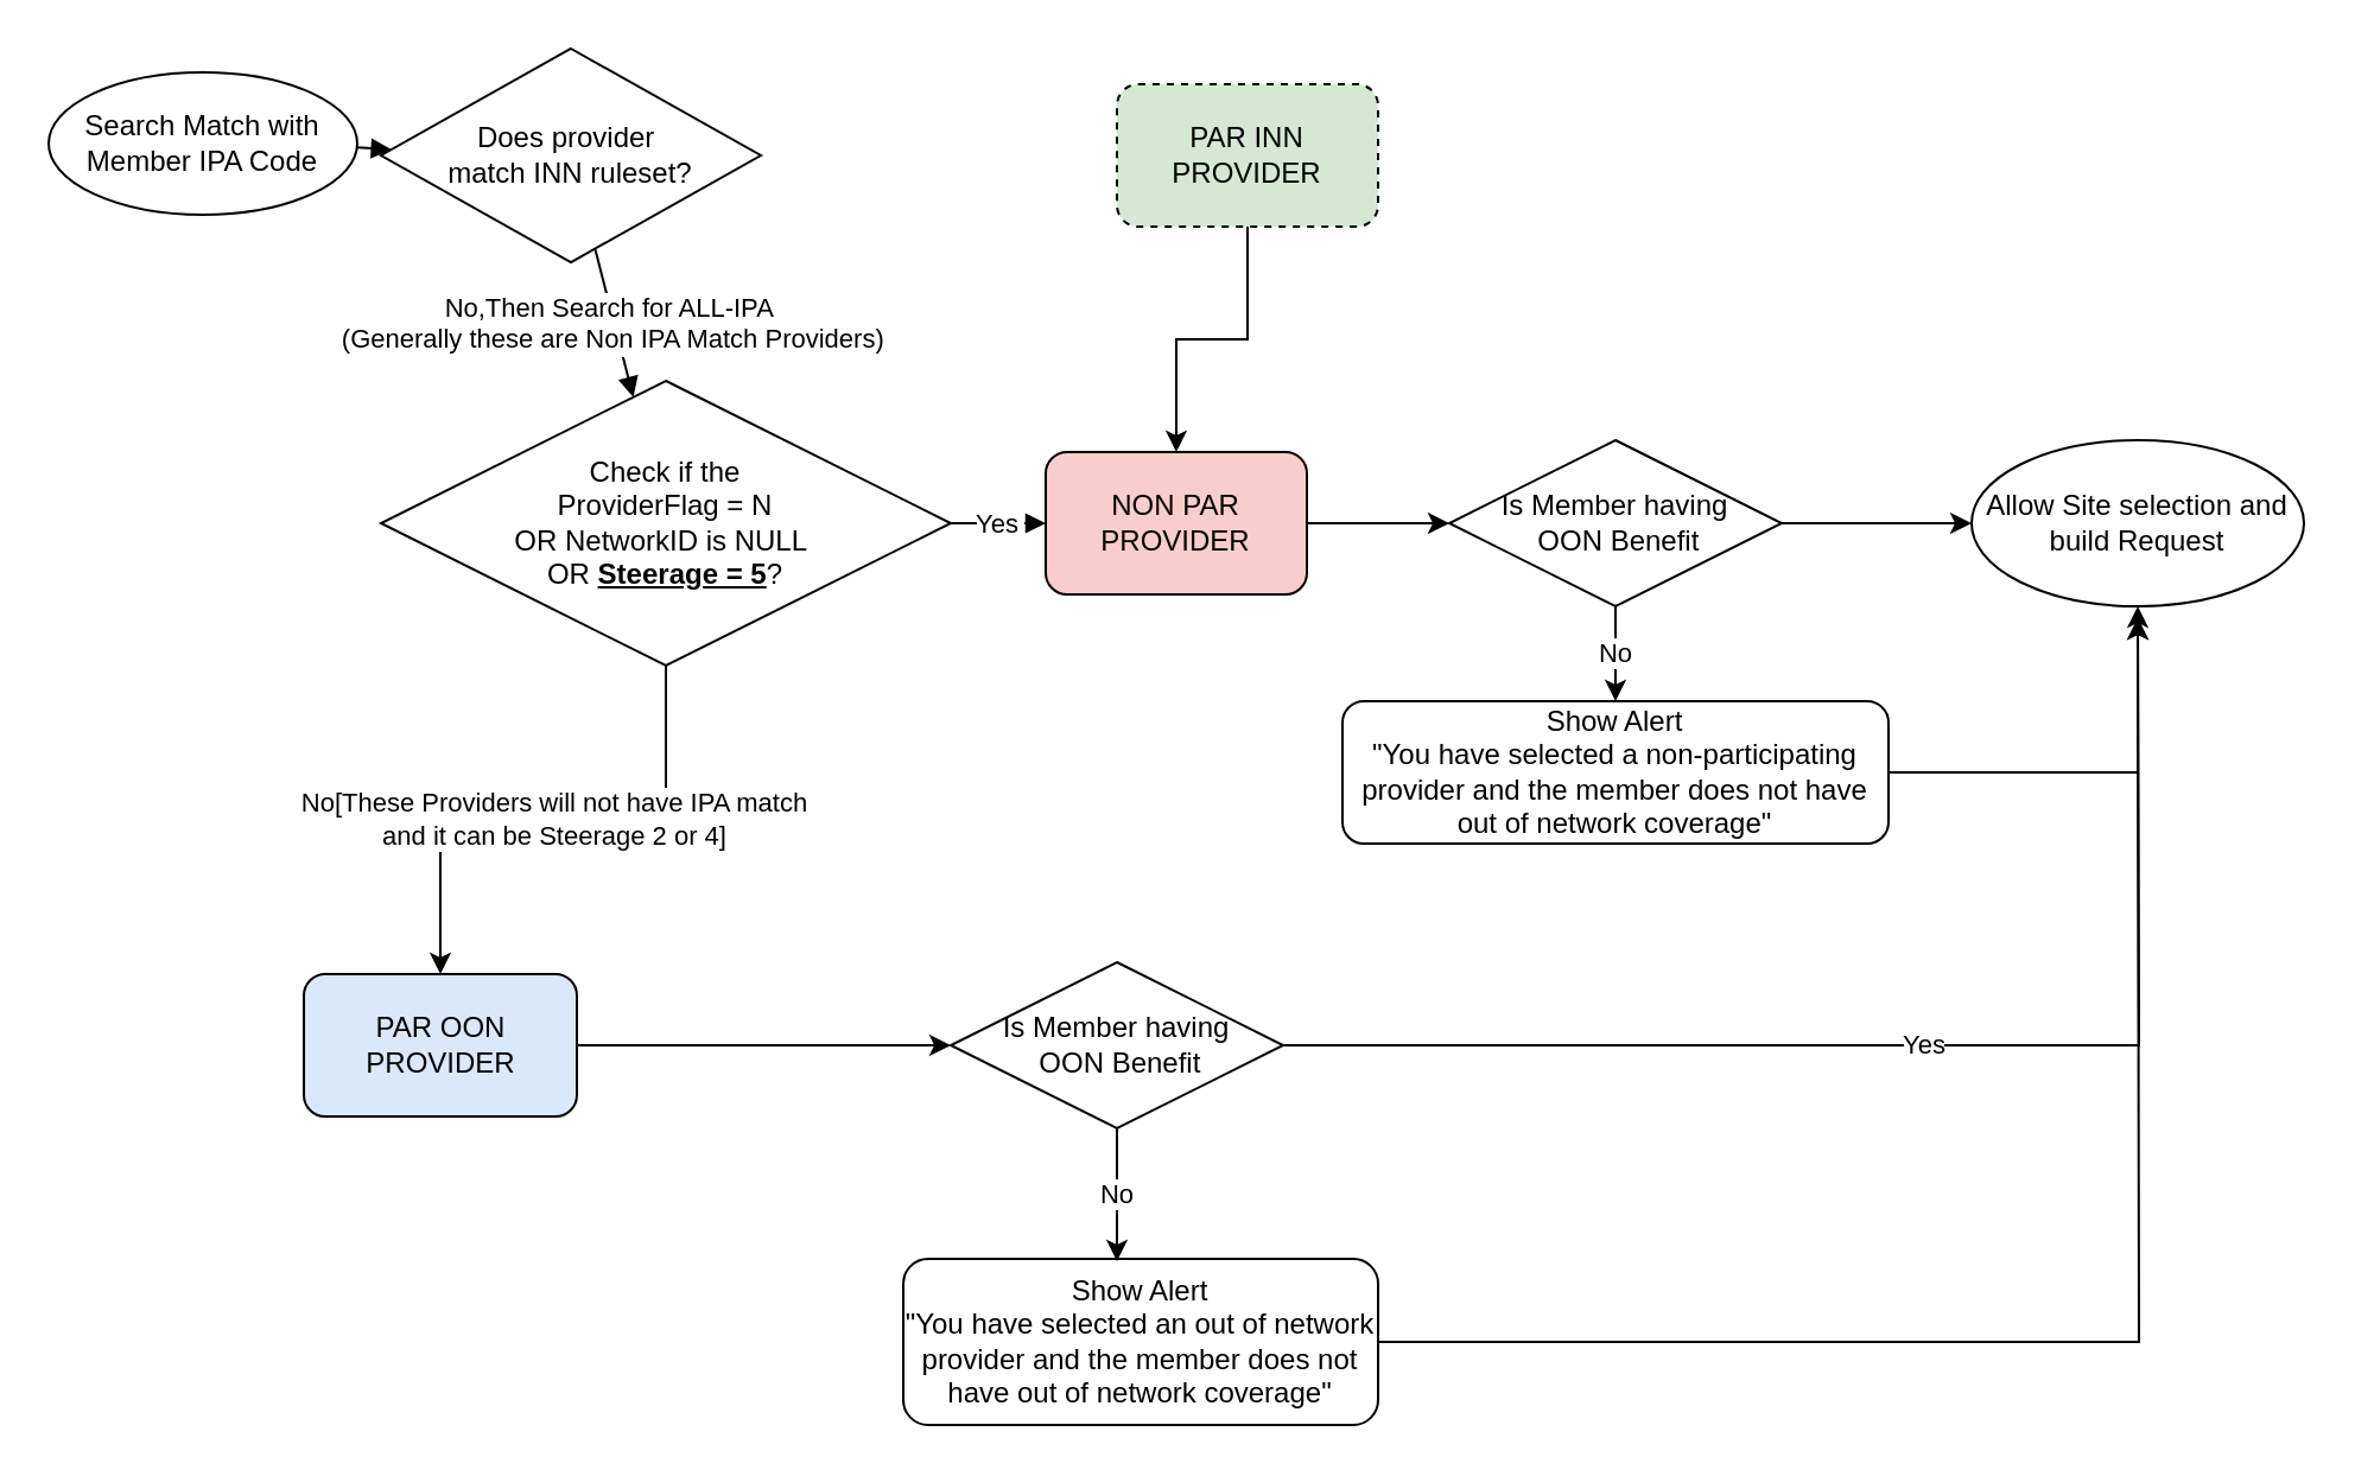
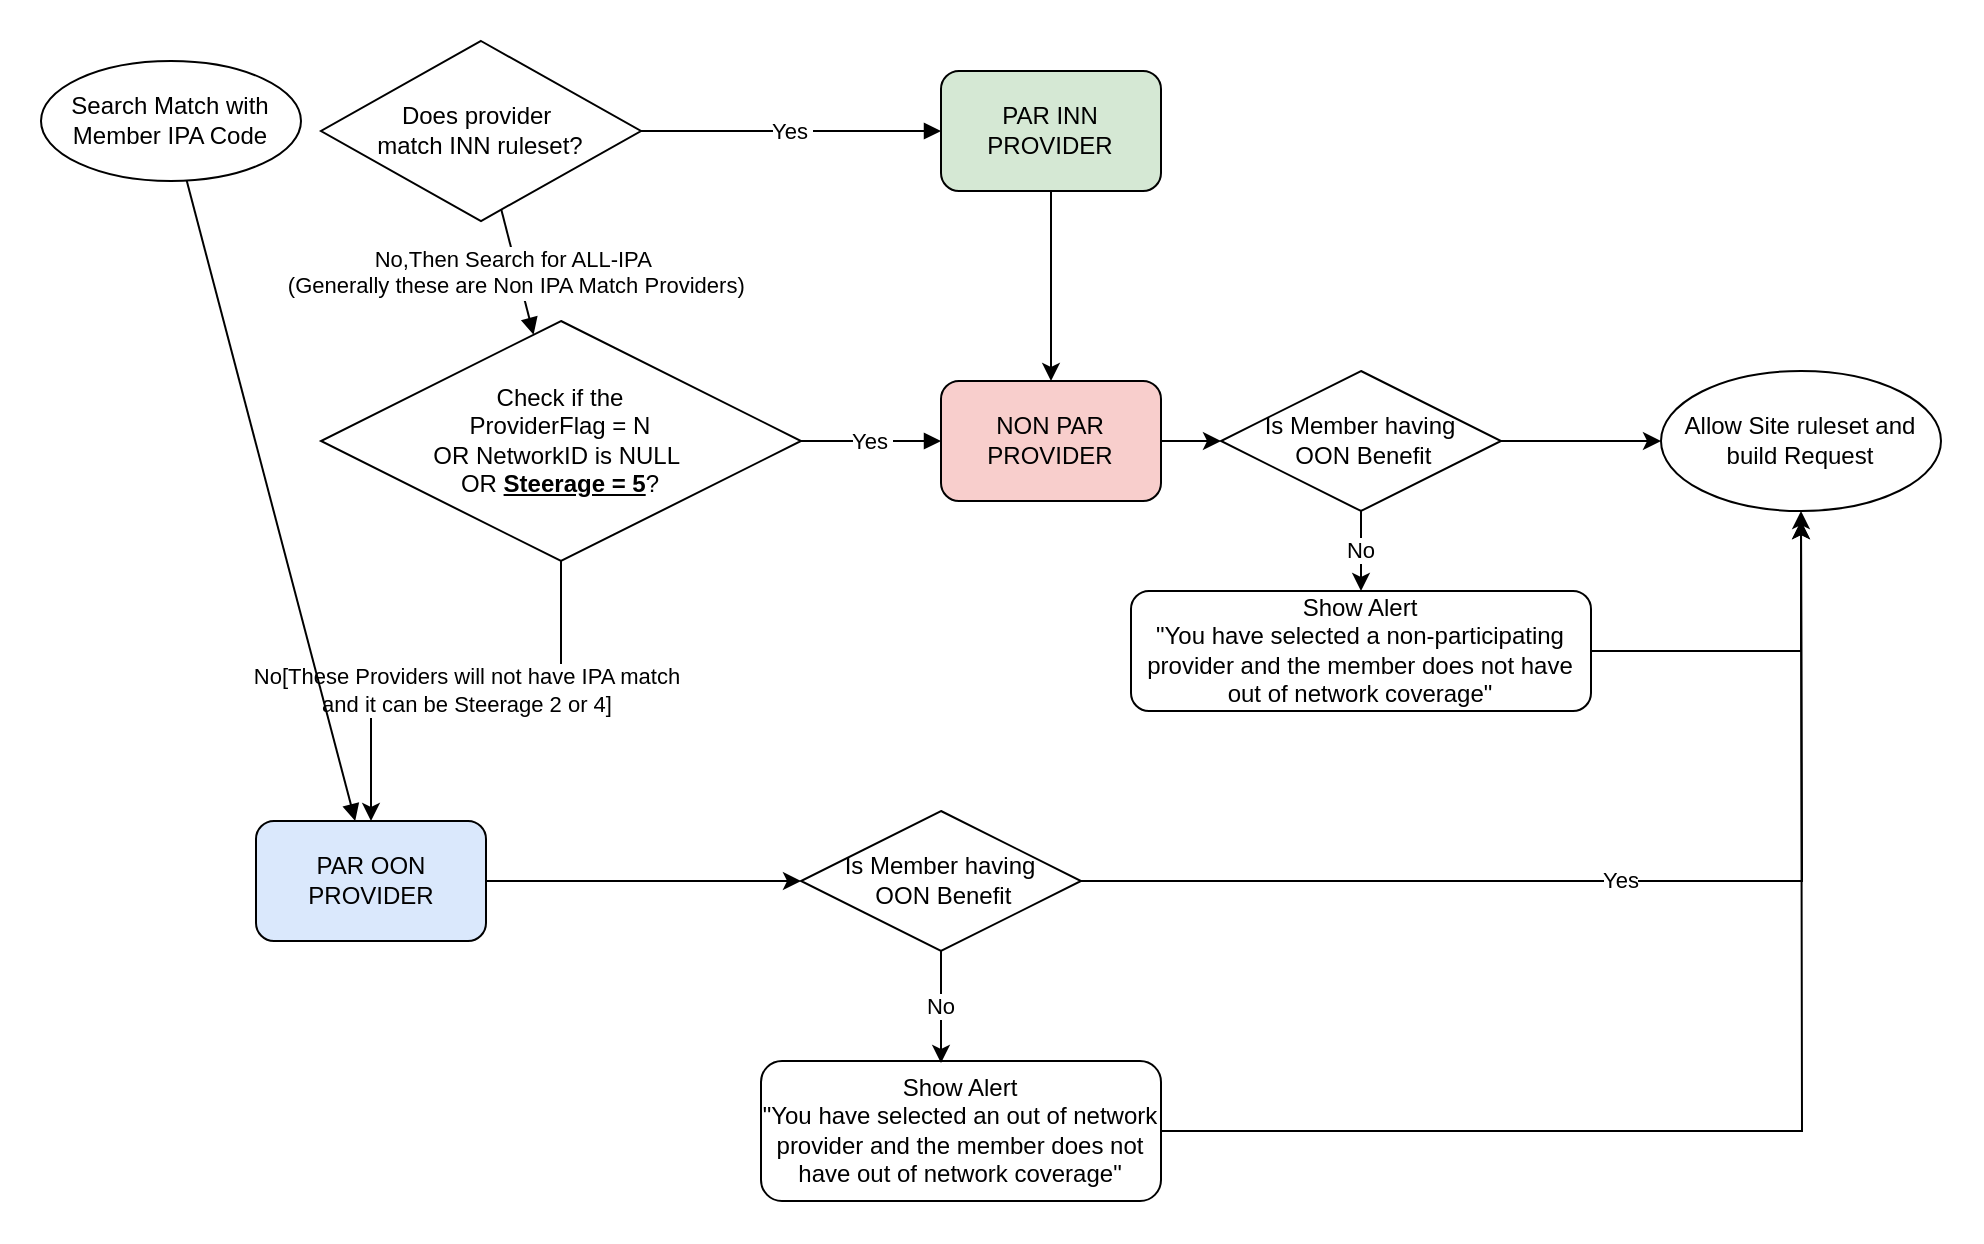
  <mxCell id="0" />
  <mxCell id="1" parent="0" />
  <mxCell id="2" value="Search Match with Member IPA Code" style="ellipse;whiteSpace=wrap;html=1;" parent="1" vertex="1"><mxGeometry x="20" y="30" width="130" height="60" as="geometry" /></mxCell>
  <mxCell id="3" value="Does provider&amp;nbsp;&lt;div&gt;match INN ruleset?&lt;/div&gt;" style="rhombus;whiteSpace=wrap;html=1;" parent="1" vertex="1"><mxGeometry x="160" y="20" width="160" height="90" as="geometry" /></mxCell>
  <mxCell id="4" style="edgeStyle=orthogonalEdgeStyle;rounded=0;orthogonalLoop=1;jettySize=auto;html=1;" edge="1" parent="1" source="5" target="9"><mxGeometry relative="1" as="geometry" /></mxCell>
- <mxCell id="5" value="PAR INN PROVIDER" style="rounded=1;fillColor=#d5e8d4;whiteSpace=wrap;html=1;dashed=1;" parent="1" vertex="1"><mxGeometry x="470" y="35" width="110" height="60" as="geometry" /></mxCell>
+ <mxCell id="5" value="PAR INN PROVIDER" style="rounded=1;fillColor=#d5e8d4;whiteSpace=wrap;html=1;" parent="1" vertex="1"><mxGeometry x="470" y="35" width="110" height="60" as="geometry" /></mxCell>
  <mxCell id="6" value="No[These Providers will not have IPA match&lt;div&gt;and it can be Steerage 2 or 4]&lt;/div&gt;" style="edgeStyle=orthogonalEdgeStyle;rounded=0;orthogonalLoop=1;jettySize=auto;html=1;entryX=0.5;entryY=0;entryDx=0;entryDy=0;" edge="1" parent="1" source="7" target="21"><mxGeometry x="-0.004" relative="1" as="geometry"><mxPoint x="280" y="355" as="targetPoint" /><mxPoint as="offset" /></mxGeometry></mxCell>
  <mxCell id="7" value="Check if the&lt;div&gt;&amp;nbsp;ProviderFlag = N&amp;nbsp;&lt;div&gt;OR NetworkID is NULL&amp;nbsp;&lt;/div&gt;&lt;div&gt;OR &lt;b&gt;&lt;u&gt;Steerage = 5&lt;/u&gt;&lt;/b&gt;?&lt;/div&gt;&lt;/div&gt;" style="rhombus;whiteSpace=wrap;html=1;" parent="1" vertex="1"><mxGeometry x="160" y="160" width="240" height="120" as="geometry" /></mxCell>
  <mxCell id="8" value="" style="edgeStyle=orthogonalEdgeStyle;rounded=0;orthogonalLoop=1;jettySize=auto;html=1;" edge="1" parent="1" source="9" target="15"><mxGeometry relative="1" as="geometry" /></mxCell>
- <mxCell id="9" value="NON PAR PROVIDER" style="rounded=1;fillColor=#f8cecc;whiteSpace=wrap;html=1;" parent="1" vertex="1"><mxGeometry x="440" y="190" width="110" height="60" as="geometry" /></mxCell>
- <mxCell id="10" style="endArrow=block" parent="1" source="2" target="3" edge="1"><mxGeometry relative="1" as="geometry" /></mxCell>
+ <mxCell id="9" value="NON PAR PROVIDER" style="rounded=1;fillColor=#f8cecc;whiteSpace=wrap;html=1;" parent="1" vertex="1"><mxGeometry x="470" y="190" width="110" height="60" as="geometry" /></mxCell>
+ <mxCell id="10" style="endArrow=block;" parent="1" source="2" target="21" edge="1"><mxGeometry relative="1" as="geometry" /></mxCell>
+ <mxCell id="11" value="Yes" style="endArrow=block" parent="1" source="3" target="5" edge="1"><mxGeometry relative="1" as="geometry" /></mxCell>
  <mxCell id="12" value="No,Then Search for ALL-IPA &#10;(Generally these are Non IPA Match Providers)" style="endArrow=block" parent="1" source="3" target="7" edge="1"><mxGeometry relative="1" as="geometry"><mxPoint as="offset" /></mxGeometry></mxCell>
  <mxCell id="13" value="Yes" style="endArrow=block" parent="1" source="7" target="9" edge="1"><mxGeometry relative="1" as="geometry"><mxPoint as="offset" /></mxGeometry></mxCell>
  <mxCell id="14" value="No" style="edgeStyle=orthogonalEdgeStyle;rounded=0;orthogonalLoop=1;jettySize=auto;html=1;" edge="1" parent="1" source="15" target="17"><mxGeometry relative="1" as="geometry" /></mxCell>
  <mxCell id="15" value="Is Member having&lt;div&gt;&amp;nbsp;OON Benefit&lt;/div&gt;" style="rhombus;whiteSpace=wrap;html=1;" vertex="1" parent="1"><mxGeometry x="610" y="185" width="140" height="70" as="geometry" /></mxCell>
  <mxCell id="16" style="edgeStyle=orthogonalEdgeStyle;rounded=0;orthogonalLoop=1;jettySize=auto;html=1;entryX=0.5;entryY=1;entryDx=0;entryDy=0;" edge="1" parent="1" source="17" target="18"><mxGeometry relative="1" as="geometry" /></mxCell>
  <mxCell id="17" value="Show Alert&lt;div&gt;&quot;You have selected a non-participating provider and the member does not have out of network coverage&quot;&lt;/div&gt;" style="rounded=1;whiteSpace=wrap;html=1;" vertex="1" parent="1"><mxGeometry x="565" y="295" width="230" height="60" as="geometry" /></mxCell>
- <mxCell id="18" value="Allow Site selection and build Request" style="rounded=1;whiteSpace=wrap;html=1;shape=ellipse;perimeter=ellipsePerimeter;" vertex="1" parent="1"><mxGeometry x="830" y="185" width="140" height="70" as="geometry" /></mxCell>
+ <mxCell id="18" value="Allow Site ruleset and build Request" style="rounded=1;whiteSpace=wrap;html=1;shape=ellipse;perimeter=ellipsePerimeter;" vertex="1" parent="1"><mxGeometry x="830" y="185" width="140" height="70" as="geometry" /></mxCell>
  <mxCell id="19" value="" style="edgeStyle=orthogonalEdgeStyle;rounded=0;orthogonalLoop=1;jettySize=auto;html=1;" edge="1" parent="1" source="15" target="18"><mxGeometry relative="1" as="geometry" /></mxCell>
  <mxCell id="20" value="" style="edgeStyle=orthogonalEdgeStyle;rounded=0;orthogonalLoop=1;jettySize=auto;html=1;" edge="1" parent="1" source="21" target="26"><mxGeometry relative="1" as="geometry" /></mxCell>
  <mxCell id="21" value="PAR OON PROVIDER" style="rounded=1;fillColor=#dae8fc;whiteSpace=wrap;html=1;" vertex="1" parent="1"><mxGeometry x="127.5" y="410" width="115" height="60" as="geometry" /></mxCell>
  <mxCell id="22" style="edgeStyle=orthogonalEdgeStyle;rounded=0;orthogonalLoop=1;jettySize=auto;html=1;" edge="1" parent="1" source="23"><mxGeometry relative="1" as="geometry"><mxPoint x="900" y="260" as="targetPoint" /></mxGeometry></mxCell>
  <mxCell id="23" value="&lt;div&gt;&lt;span style=&quot;background-color: initial;&quot;&gt;Show Alert&lt;/span&gt;&lt;br&gt;&lt;/div&gt;&lt;div&gt;&lt;div&gt;&quot;You have selected an out of network provider and the member does not have out of network coverage&quot;&lt;/div&gt;&lt;/div&gt;" style="rounded=1;whiteSpace=wrap;html=1;" vertex="1" parent="1"><mxGeometry x="380" y="530" width="200" height="70" as="geometry" /></mxCell>
  <mxCell id="24" value="Yes" style="edgeStyle=orthogonalEdgeStyle;rounded=0;orthogonalLoop=1;jettySize=auto;html=1;" edge="1" parent="1" source="26"><mxGeometry relative="1" as="geometry"><mxPoint x="900" y="260" as="targetPoint" /></mxGeometry></mxCell>
  <mxCell id="25" value="No" style="edgeStyle=orthogonalEdgeStyle;rounded=0;orthogonalLoop=1;jettySize=auto;html=1;entryX=0.45;entryY=0.014;entryDx=0;entryDy=0;entryPerimeter=0;" edge="1" parent="1" source="26" target="23"><mxGeometry relative="1" as="geometry"><mxPoint x="510" y="520" as="targetPoint" /></mxGeometry></mxCell>
  <mxCell id="26" value="Is Member having&lt;div&gt;&amp;nbsp;OON Benefit&lt;/div&gt;" style="rhombus;whiteSpace=wrap;html=1;" vertex="1" parent="1"><mxGeometry x="400" y="405" width="140" height="70" as="geometry" /></mxCell>
